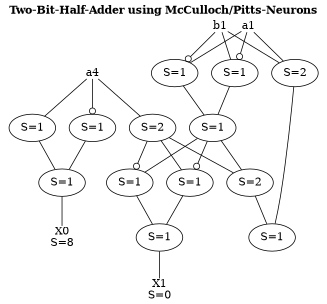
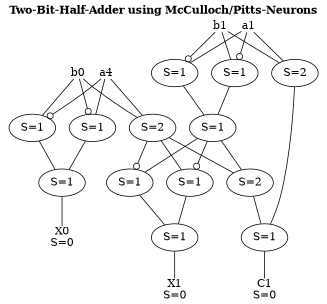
  digraph {
    compound=true
    label=<<B>Two-Bit-Half-Adder using McCulloch/Pitts-Neurons</B>>
    labelloc=t
    edge [arrowhead=none]
    n1 [label=a4 shape=plain]
    n2 [label="S=1"]
    n3 [label="S=1"]
    n4 [label="S=2"]
    n5 [label="S=1"]
    n6 [label="S=1"]
    n7 [label="S=1"]
    n8 [label="S=2"]
+   n9 [label=b0 shape=plain]
    n10 [label=a1 shape=plain]
    n11 [label="S=1"]
    n12 [label="S=1"]
    n13 [label="S=2"]
    n14 [label="S=1"]
    n15 [label="S=1"]
    n16 [label=b1 shape=plain]
-   n17 [label="X0\nS=8" shape=plain]
+   n17 [label="X0\nS=0" shape=plain]
    n18 [label="X1\nS=0" shape=plain]
+   n19 [label="C1\nS=0" shape=plain]
    n20 [label="S=1"]
    n1 -> n2
    n1 -> n3 [arrowhead=odot]
    n1 -> n4
    n2 -> n5
    n3 -> n5
    n4 -> n6
    n4 -> n7 [arrowhead=odot]
    n4 -> n8
    n5 -> n17
    n6 -> n20
    n7 -> n20
    n8 -> n15
+   n9 -> n2 [arrowhead=odot]
+   n9 -> n3
+   n9 -> n4
    n10 -> n11
    n10 -> n12 [arrowhead=odot]
    n10 -> n13
    n11 -> n14
    n12 -> n14
    n13 -> n15
    n14 -> n6 [arrowhead=odot]
    n14 -> n7
    n14 -> n8
+   n15 -> n19
    n16 -> n11 [arrowhead=odot]
    n16 -> n12
    n16 -> n13
    n20 -> n18
  }
